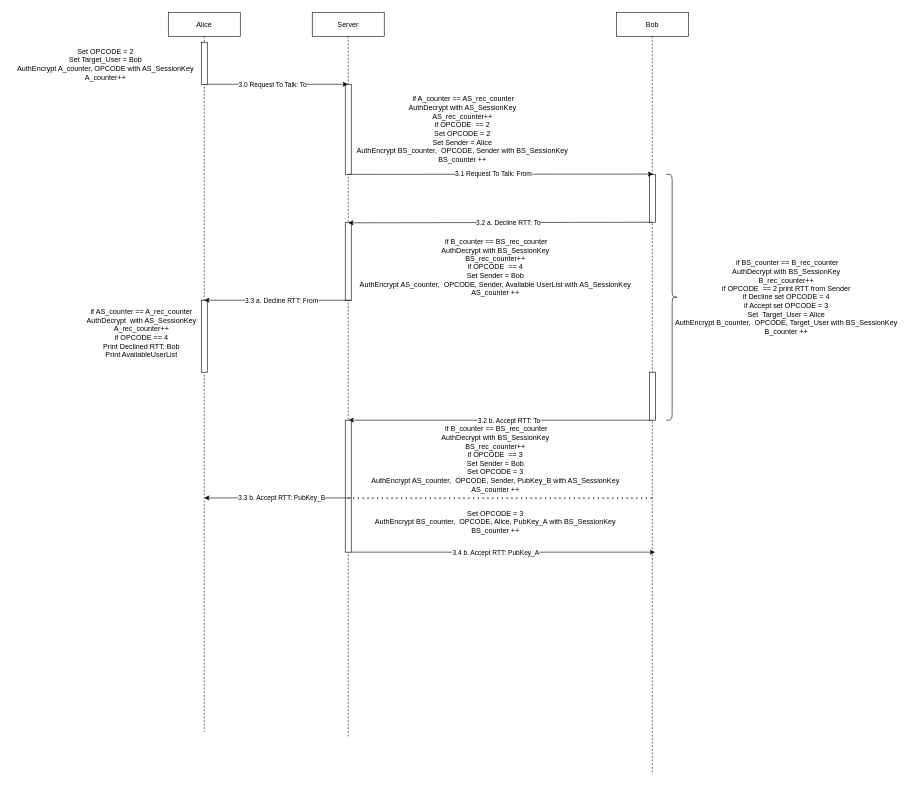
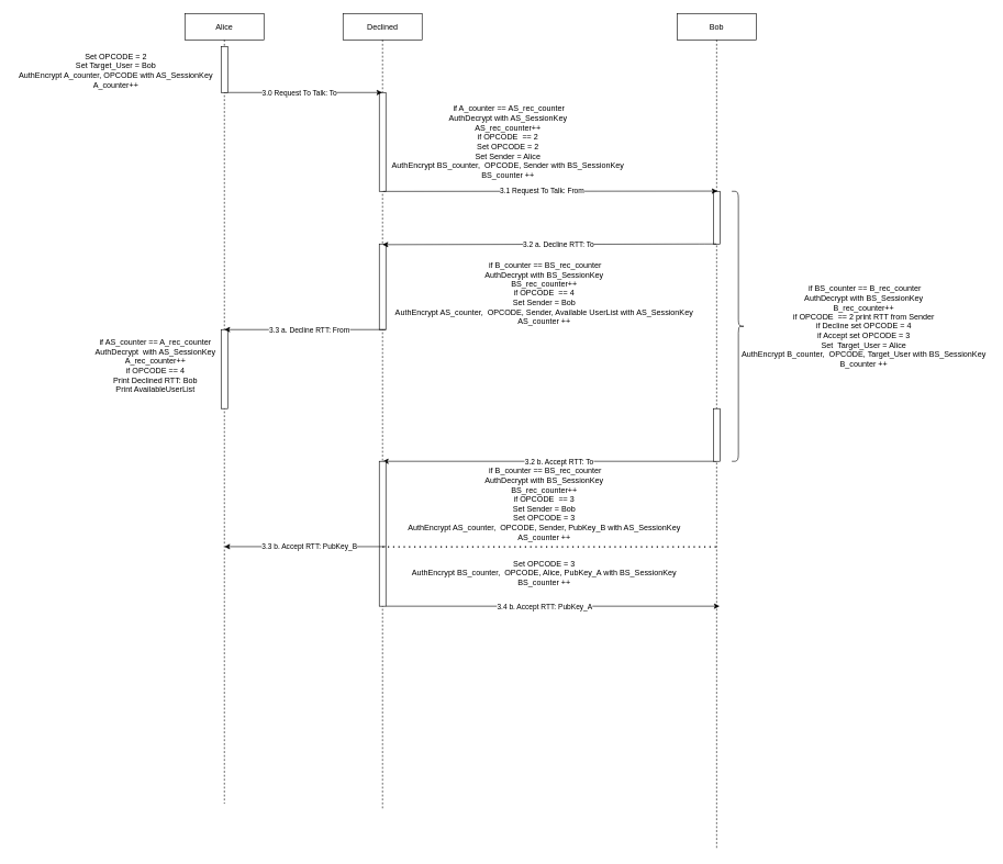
  <mxCell id="0" />
  <mxCell id="1" parent="0" />
  <mxCell id="2" value="Alice" style="shape=umlLifeline;perimeter=lifelinePerimeter;container=1;collapsible=0;recursiveResize=0;rounded=0;shadow=0;strokeWidth=1;" parent="1" vertex="1"><mxGeometry x="280" y="20" width="120" height="1200" as="geometry" /></mxCell>
- <mxCell id="3" value="Server" style="shape=umlLifeline;perimeter=lifelinePerimeter;container=1;collapsible=0;recursiveResize=0;rounded=0;shadow=0;strokeWidth=1;" parent="1" vertex="1"><mxGeometry x="520" y="20" width="120" height="1210" as="geometry" /></mxCell>
+ <mxCell id="3" value="Declined" style="shape=umlLifeline;perimeter=lifelinePerimeter;container=1;collapsible=0;recursiveResize=0;rounded=0;shadow=0;strokeWidth=1;" parent="1" vertex="1"><mxGeometry x="520" y="20" width="120" height="1210" as="geometry" /></mxCell>
  <mxCell id="4" value="" style="html=1;points=[];perimeter=orthogonalPerimeter;" parent="1" vertex="1"><mxGeometry x="575" y="140" width="10" height="150" as="geometry" /></mxCell>
  <mxCell id="5" value="" style="endArrow=classic;html=1;" parent="1" target="3" edge="1"><mxGeometry relative="1" as="geometry"><mxPoint x="340" y="140" as="sourcePoint" /><mxPoint x="440" y="140" as="targetPoint" /></mxGeometry></mxCell>
  <mxCell id="6" value="3.0 Request To Talk: To" style="edgeLabel;html=1;align=center;verticalAlign=middle;resizable=0;points=[];" parent="5" vertex="1" connectable="0"><mxGeometry x="-0.053" relative="1" as="geometry"><mxPoint as="offset" /></mxGeometry></mxCell>
  <mxCell id="7" value="" style="html=1;points=[];perimeter=orthogonalPerimeter;" parent="1" vertex="1"><mxGeometry x="335" y="70" width="10" height="70" as="geometry" /></mxCell>
  <mxCell id="8" value="&lt;br&gt;&lt;div&gt;Set OPCODE = 2&lt;/div&gt;&lt;div&gt;Set Target_User = Bob&lt;br&gt;&lt;/div&gt;&lt;div&gt;AuthEncrypt A_counter, OPCODE with AS_SessionKey&lt;/div&gt;&lt;div&gt;A_counter++&lt;br&gt;&lt;/div&gt;" style="text;html=1;align=center;verticalAlign=middle;resizable=0;points=[];autosize=1;strokeColor=none;" parent="1" vertex="1"><mxGeometry x="20" y="60" width="310" height="80" as="geometry" /></mxCell>
  <mxCell id="9" value="&lt;div&gt;&lt;br&gt;&lt;/div&gt;&lt;div&gt;&amp;nbsp;if A_counter == AS_rec_counter&lt;br&gt;&lt;/div&gt;&lt;div&gt;AuthDecrypt with AS_SessionKey&lt;/div&gt;&lt;div&gt;AS_rec_counter++&lt;/div&gt;&lt;div&gt;if OPCODE&amp;nbsp; == 2&lt;br&gt;&lt;/div&gt;&lt;div&gt;Set OPCODE = 2&lt;/div&gt;&lt;div&gt;Set Sender = Alice&lt;br&gt;&lt;/div&gt;AuthEncrypt BS_counter,&amp;nbsp; OPCODE, Sender with BS_SessionKey&lt;br&gt;&lt;div&gt;BS_counter ++&lt;br&gt;&lt;/div&gt;&lt;div&gt;&lt;br&gt;&lt;/div&gt;" style="text;html=1;align=center;verticalAlign=middle;resizable=0;points=[];autosize=1;strokeColor=none;" parent="1" vertex="1"><mxGeometry x="585" y="140" width="370" height="150" as="geometry" /></mxCell>
  <mxCell id="10" value="Bob" style="shape=umlLifeline;perimeter=lifelinePerimeter;container=1;collapsible=0;recursiveResize=0;rounded=0;shadow=0;strokeWidth=1;" vertex="1" parent="1"><mxGeometry x="1027" y="20" width="120" height="1270" as="geometry" /></mxCell>
  <mxCell id="11" value="" style="html=1;points=[];perimeter=orthogonalPerimeter;" vertex="1" parent="1"><mxGeometry x="1082" y="290" width="10" height="80" as="geometry" /></mxCell>
  <mxCell id="12" value="" style="endArrow=classic;html=1;entryX=0.62;entryY=-0.004;entryDx=0;entryDy=0;entryPerimeter=0;exitX=0.633;exitY=1.001;exitDx=0;exitDy=0;exitPerimeter=0;" edge="1" parent="1" source="4" target="11"><mxGeometry relative="1" as="geometry"><mxPoint x="590" y="289" as="sourcePoint" /><mxPoint x="1080" y="290" as="targetPoint" /></mxGeometry></mxCell>
  <mxCell id="13" value="3.1 Request To Talk: From" style="edgeLabel;html=1;align=center;verticalAlign=middle;resizable=0;points=[];" vertex="1" connectable="0" parent="12"><mxGeometry x="-0.053" relative="1" as="geometry"><mxPoint as="offset" /></mxGeometry></mxCell>
  <mxCell id="14" value="&lt;div&gt;&lt;br&gt;&lt;/div&gt;&lt;div&gt;&amp;nbsp;if BS_counter == B_rec_counter&lt;br&gt;&lt;/div&gt;&lt;div&gt;AuthDecrypt with BS_SessionKey&lt;/div&gt;&lt;div&gt;B_rec_counter++&lt;/div&gt;&lt;div&gt;if OPCODE&amp;nbsp; == 2 print RTT from Sender&lt;br&gt;&lt;/div&gt;&lt;div&gt;if Decline set OPCODE = 4&lt;/div&gt;&lt;div&gt;if Accept set OPCODE = 3&lt;br&gt;&lt;/div&gt;&lt;div&gt;Set&amp;nbsp; Target_User = Alice&lt;br&gt;&lt;/div&gt;AuthEncrypt B_counter,&amp;nbsp; OPCODE, Target_User with BS_SessionKey&lt;br&gt;&lt;div&gt;B_counter ++&lt;br&gt;&lt;/div&gt;&lt;div&gt;&lt;br&gt;&lt;/div&gt;" style="text;html=1;align=center;verticalAlign=middle;resizable=0;points=[];autosize=1;strokeColor=none;" vertex="1" parent="1"><mxGeometry x="1120" y="415" width="380" height="160" as="geometry" /></mxCell>
  <mxCell id="15" value="" style="html=1;points=[];perimeter=orthogonalPerimeter;" vertex="1" parent="1"><mxGeometry x="575" y="370" width="10" height="130" as="geometry" /></mxCell>
  <mxCell id="16" value="" style="endArrow=classic;html=1;" edge="1" parent="1" source="10"><mxGeometry relative="1" as="geometry"><mxPoint x="1042.286" y="440" as="sourcePoint" /><mxPoint x="580" y="371" as="targetPoint" /><Array as="points"><mxPoint x="1070" y="370" /></Array></mxGeometry></mxCell>
  <mxCell id="17" value="3.2 a. Decline RTT: To" style="edgeLabel;html=1;align=center;verticalAlign=middle;resizable=0;points=[];" vertex="1" connectable="0" parent="16"><mxGeometry x="-0.053" relative="1" as="geometry"><mxPoint as="offset" /></mxGeometry></mxCell>
  <mxCell id="18" value="&lt;div&gt;&lt;br&gt;&lt;/div&gt;&lt;div&gt;&amp;nbsp;if B_counter == BS_rec_counter&lt;br&gt;&lt;/div&gt;&lt;div&gt;AuthDecrypt with BS_SessionKey&lt;/div&gt;&lt;div&gt;BS_rec_counter++&lt;/div&gt;&lt;div&gt;if OPCODE&amp;nbsp; == 4&lt;br&gt;&lt;/div&gt;&lt;div&gt;Set Sender = Bob&lt;br&gt;&lt;/div&gt;AuthEncrypt AS_counter,&amp;nbsp; OPCODE, Sender, Available UserList with AS_SessionKey&lt;br&gt;&lt;div&gt;AS_counter ++&lt;br&gt;&lt;/div&gt;&lt;div&gt;&lt;br&gt;&lt;/div&gt;" style="text;html=1;align=center;verticalAlign=middle;resizable=0;points=[];autosize=1;strokeColor=none;" vertex="1" parent="1"><mxGeometry x="590" y="380" width="470" height="130" as="geometry" /></mxCell>
  <mxCell id="19" value="if AS_counter == A_rec_counter&lt;div&gt;AuthDecrypt&amp;nbsp; with AS_SessionKey&lt;/div&gt;&lt;div&gt;A_rec_counter++&lt;/div&gt;&lt;div&gt;if OPCODE == 4&lt;/div&gt;&lt;div&gt;Print Declined RTT: Bob&lt;br&gt;&lt;/div&gt;&lt;div&gt;Print AvailableUserList&lt;br&gt;&lt;/div&gt;" style="text;html=1;align=center;verticalAlign=middle;resizable=0;points=[];autosize=1;strokeColor=none;" vertex="1" parent="1"><mxGeometry x="135" y="510" width="200" height="90" as="geometry" /></mxCell>
  <mxCell id="20" value="" style="html=1;points=[];perimeter=orthogonalPerimeter;" vertex="1" parent="1"><mxGeometry x="335" y="500" width="10" height="120" as="geometry" /></mxCell>
  <mxCell id="21" value="" style="endArrow=classic;html=1;" edge="1" parent="1"><mxGeometry relative="1" as="geometry"><mxPoint x="584.996" y="500" as="sourcePoint" /><mxPoint x="340" y="500" as="targetPoint" /><Array as="points"><mxPoint x="470" y="500" /></Array></mxGeometry></mxCell>
  <mxCell id="22" value="3.3 a. Decline RTT: From" style="edgeLabel;html=1;align=center;verticalAlign=middle;resizable=0;points=[];" vertex="1" connectable="0" parent="21"><mxGeometry x="-0.053" relative="1" as="geometry"><mxPoint as="offset" /></mxGeometry></mxCell>
  <mxCell id="23" value="" style="endArrow=classic;html=1;" edge="1" parent="1"><mxGeometry relative="1" as="geometry"><mxPoint x="1087" y="700" as="sourcePoint" /><mxPoint x="580.5" y="700" as="targetPoint" /></mxGeometry></mxCell>
  <mxCell id="24" value="3.2 b. Accept RTT: To" style="edgeLabel;html=1;align=center;verticalAlign=middle;resizable=0;points=[];" vertex="1" connectable="0" parent="23"><mxGeometry x="-0.053" relative="1" as="geometry"><mxPoint as="offset" /></mxGeometry></mxCell>
  <mxCell id="25" value="" style="shape=curlyBracket;whiteSpace=wrap;html=1;rounded=1;flipH=1;" vertex="1" parent="1"><mxGeometry x="1110" y="290" width="20" height="410" as="geometry" /></mxCell>
  <mxCell id="26" value="" style="html=1;points=[];perimeter=orthogonalPerimeter;" vertex="1" parent="1"><mxGeometry x="1082" y="620" width="10" height="80" as="geometry" /></mxCell>
  <mxCell id="27" value="" style="html=1;points=[];perimeter=orthogonalPerimeter;" vertex="1" parent="1"><mxGeometry x="575" y="700" width="10" height="220" as="geometry" /></mxCell>
  <mxCell id="28" value="&lt;div&gt;&lt;br&gt;&lt;/div&gt;&lt;div&gt;&amp;nbsp;if B_counter == BS_rec_counter&lt;br&gt;&lt;/div&gt;&lt;div&gt;AuthDecrypt with BS_SessionKey&lt;/div&gt;&lt;div&gt;BS_rec_counter++&lt;/div&gt;&lt;div&gt;if OPCODE&amp;nbsp; == 3&lt;br&gt;&lt;/div&gt;&lt;div&gt;Set Sender = Bob&lt;/div&gt;&lt;div&gt;Set OPCODE = 3&lt;br&gt;&lt;/div&gt;AuthEncrypt AS_counter,&amp;nbsp; OPCODE, Sender, PubKey_B with AS_SessionKey&lt;br&gt;&lt;div&gt;AS_counter ++&lt;br&gt;&lt;/div&gt;&lt;div&gt;&lt;br&gt;&lt;/div&gt;" style="text;html=1;align=center;verticalAlign=middle;resizable=0;points=[];autosize=1;strokeColor=none;" vertex="1" parent="1"><mxGeometry x="610" y="690" width="430" height="150" as="geometry" /></mxCell>
  <mxCell id="29" value="" style="endArrow=classic;html=1;" edge="1" parent="1"><mxGeometry relative="1" as="geometry"><mxPoint x="584.996" y="829.6" as="sourcePoint" /><mxPoint x="340" y="829.6" as="targetPoint" /><Array as="points"><mxPoint x="470" y="829.6" /></Array></mxGeometry></mxCell>
  <mxCell id="30" value="3.3 b. Accept RTT: PubKey_B" style="edgeLabel;html=1;align=center;verticalAlign=middle;resizable=0;points=[];" vertex="1" connectable="0" parent="29"><mxGeometry x="-0.053" relative="1" as="geometry"><mxPoint as="offset" /></mxGeometry></mxCell>
  <mxCell id="31" value="" style="endArrow=classic;html=1;" edge="1" parent="1"><mxGeometry relative="1" as="geometry"><mxPoint x="585" y="920" as="sourcePoint" /><mxPoint x="1091.5" y="920" as="targetPoint" /></mxGeometry></mxCell>
  <mxCell id="32" value="3.4 b. Accept RTT: PubKey_A" style="edgeLabel;html=1;align=center;verticalAlign=middle;resizable=0;points=[];" vertex="1" connectable="0" parent="31"><mxGeometry x="-0.053" relative="1" as="geometry"><mxPoint as="offset" /></mxGeometry></mxCell>
  <mxCell id="33" value="&lt;br&gt;&lt;div&gt;Set OPCODE = 3&lt;br&gt;&lt;/div&gt;AuthEncrypt BS_counter,&amp;nbsp; OPCODE, Alice, PubKey_A with BS_SessionKey&lt;br&gt;&lt;div&gt;BS_counter ++&lt;br&gt;&lt;/div&gt;&lt;div&gt;&lt;br&gt;&lt;/div&gt;" style="text;html=1;align=center;verticalAlign=middle;resizable=0;points=[];autosize=1;strokeColor=none;" vertex="1" parent="1"><mxGeometry x="615" y="830" width="420" height="80" as="geometry" /></mxCell>
  <mxCell id="34" value="" style="endArrow=none;dashed=1;html=1;dashPattern=1 3;strokeWidth=2;" edge="1" parent="1" target="10"><mxGeometry width="50" height="50" relative="1" as="geometry"><mxPoint x="580" y="830" as="sourcePoint" /><mxPoint x="680" y="860" as="targetPoint" /></mxGeometry></mxCell>
